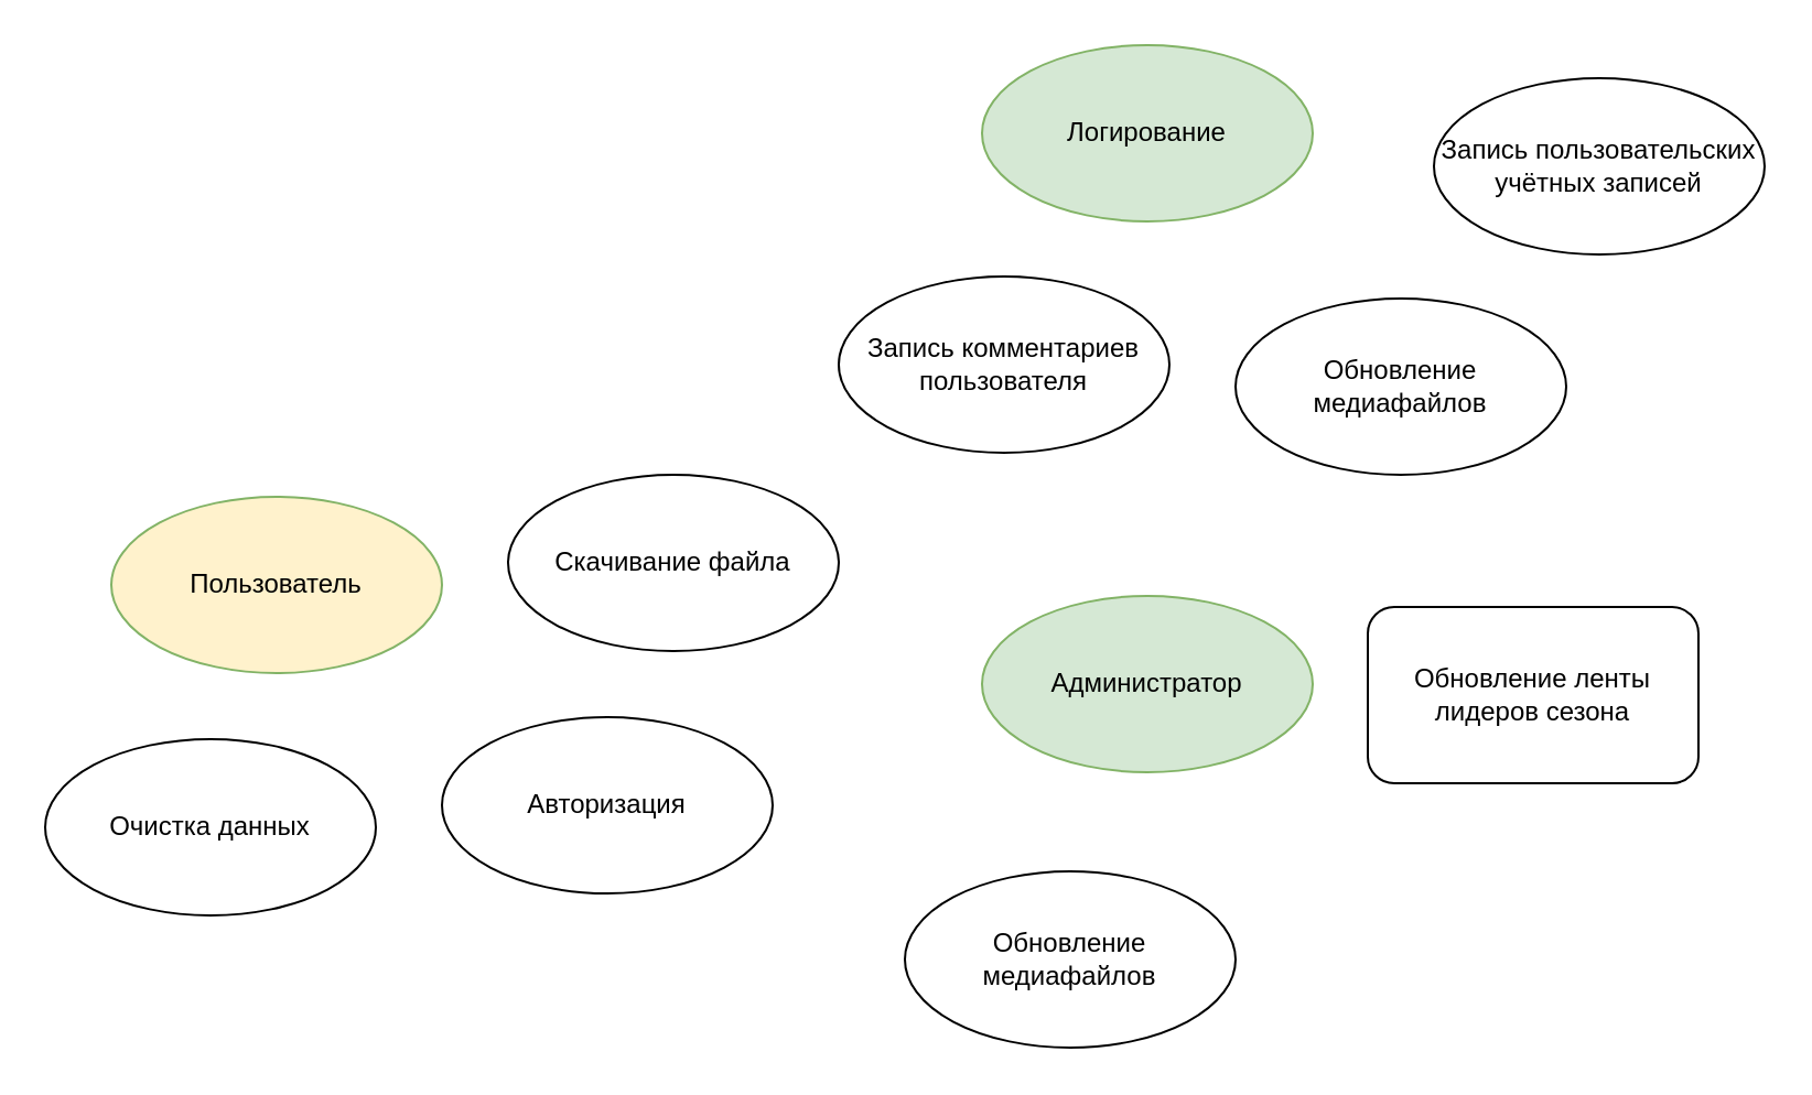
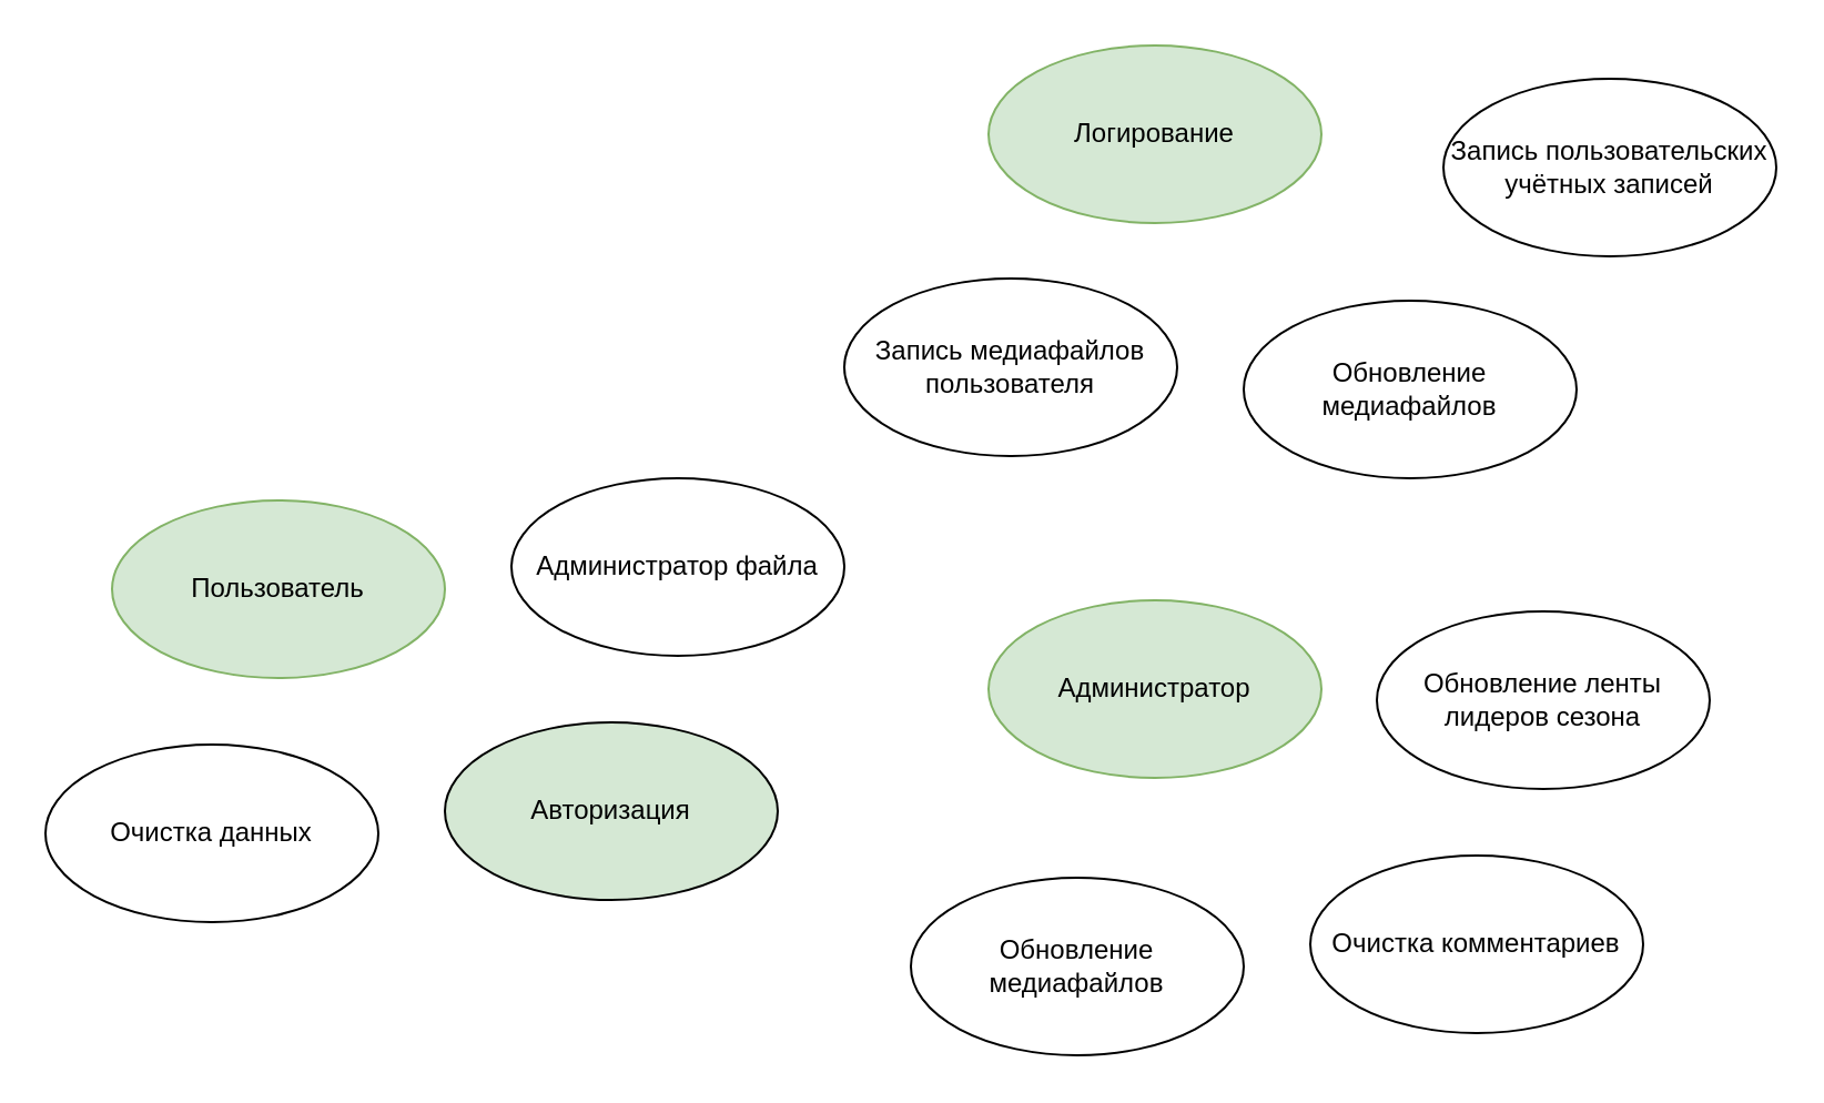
  <mxCell id="0" />
  <mxCell id="1" parent="0" />
- <mxCell id="2" value="Пользователь" style="ellipse;whiteSpace=wrap;html=1;fillColor=#fff2cc;strokeColor=#82b366;" parent="1" vertex="1"><mxGeometry x="50" y="225" width="150" height="80" as="geometry" /></mxCell>
- <mxCell id="3" value="Авторизация" style="ellipse;whiteSpace=wrap;html=1;" parent="1" vertex="1"><mxGeometry x="200" y="325" width="150" height="80" as="geometry" /></mxCell>
- <mxCell id="4" value="Скачивание файла" style="ellipse;whiteSpace=wrap;html=1;" parent="1" vertex="1"><mxGeometry x="230" y="215" width="150" height="80" as="geometry" /></mxCell>
+ <mxCell id="2" value="Пользователь" style="ellipse;whiteSpace=wrap;html=1;fillColor=#d5e8d4;strokeColor=#82b366;" parent="1" vertex="1"><mxGeometry x="50" y="225" width="150" height="80" as="geometry" /></mxCell>
+ <mxCell id="3" value="Авторизация" style="ellipse;whiteSpace=wrap;html=1;fillColor=#d5e8d4;" parent="1" vertex="1"><mxGeometry x="200" y="325" width="150" height="80" as="geometry" /></mxCell>
+ <mxCell id="4" value="Администратор файла" style="ellipse;whiteSpace=wrap;html=1;" parent="1" vertex="1"><mxGeometry x="230" y="215" width="150" height="80" as="geometry" /></mxCell>
  <mxCell id="5" value="Очистка данных" style="ellipse;whiteSpace=wrap;html=1;" parent="1" vertex="1"><mxGeometry x="20" y="335" width="150" height="80" as="geometry" /></mxCell>
  <mxCell id="6" value="Администратор" style="ellipse;whiteSpace=wrap;html=1;fillColor=#d5e8d4;strokeColor=#82b366;" parent="1" vertex="1"><mxGeometry x="445" y="270" width="150" height="80" as="geometry" /></mxCell>
- <mxCell id="8" value="Обновление ленты лидеров сезона" style="whiteSpace=wrap;html=1;rounded=1;" parent="1" vertex="1"><mxGeometry x="620" y="275" width="150" height="80" as="geometry" /></mxCell>
+ <mxCell id="7" value="Очистка комментариев" style="ellipse;whiteSpace=wrap;html=1;" parent="1" vertex="1"><mxGeometry x="590" y="385" width="150" height="80" as="geometry" /></mxCell>
+ <mxCell id="8" value="Обновление ленты лидеров сезона" style="ellipse;whiteSpace=wrap;html=1;" parent="1" vertex="1"><mxGeometry x="620" y="275" width="150" height="80" as="geometry" /></mxCell>
  <mxCell id="9" value="Обновление медиафайлов" style="ellipse;whiteSpace=wrap;html=1;" parent="1" vertex="1"><mxGeometry x="410" y="395" width="150" height="80" as="geometry" /></mxCell>
  <mxCell id="10" value="Логирование" style="ellipse;whiteSpace=wrap;html=1;fillColor=#d5e8d4;strokeColor=#82b366;" parent="1" vertex="1"><mxGeometry x="445" y="20" width="150" height="80" as="geometry" /></mxCell>
  <mxCell id="11" value="Запись пользовательских учётных записей" style="ellipse;whiteSpace=wrap;html=1;" parent="1" vertex="1"><mxGeometry x="650" y="35" width="150" height="80" as="geometry" /></mxCell>
  <mxCell id="12" value="Обновление медиафайлов" style="ellipse;whiteSpace=wrap;html=1;" parent="1" vertex="1"><mxGeometry x="560" y="135" width="150" height="80" as="geometry" /></mxCell>
- <mxCell id="13" value="Запись комментариев пользователя" style="ellipse;whiteSpace=wrap;html=1;" vertex="1" parent="1"><mxGeometry x="380" y="125" width="150" height="80" as="geometry" /></mxCell>
+ <mxCell id="13" value="Запись медиафайлов пользователя" style="ellipse;whiteSpace=wrap;html=1;" vertex="1" parent="1"><mxGeometry x="380" y="125" width="150" height="80" as="geometry" /></mxCell>
